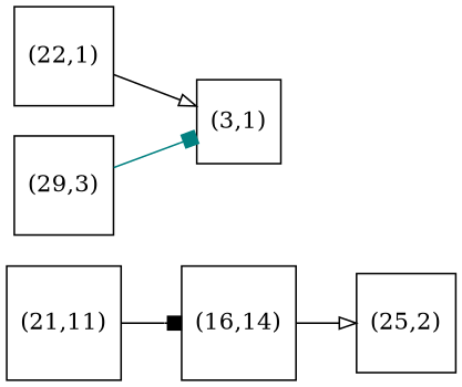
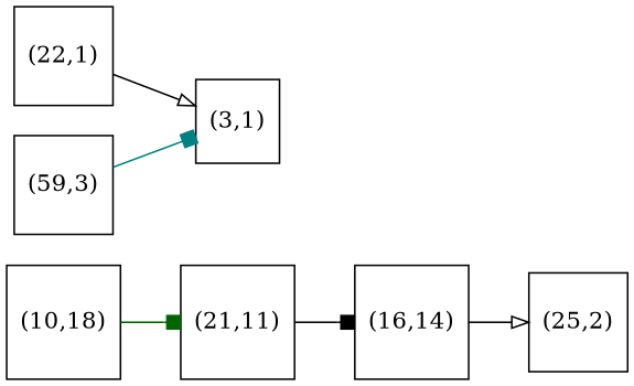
  digraph {
    rankdir=LR
    node [shape=square]
    edge [arrowhead=box color=black]
+   "(10,18)"
    "(21,11)"
    "(16,14)"
    "(25,2)"
    "(22,1)"
    "(3,1)"
-   "(29,3)"
+   "(29,3)" [label="(59,3)"]
+   "(10,18)" -> "(21,11)" [color=darkgreen]
    "(21,11)" -> "(16,14)"
    "(16,14)" -> "(25,2)" [arrowhead=onormal]
    "(22,1)" -> "(3,1)" [arrowhead=onormal]
    "(29,3)" -> "(3,1)" [color=teal]
  }
